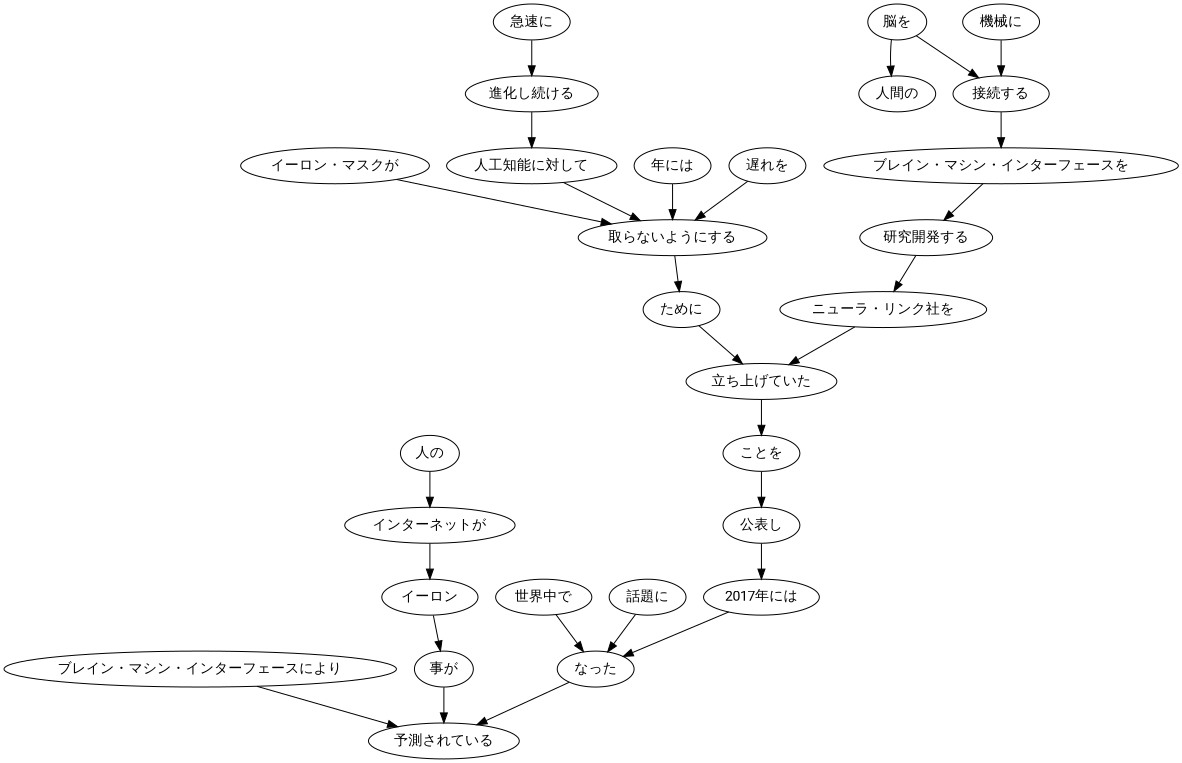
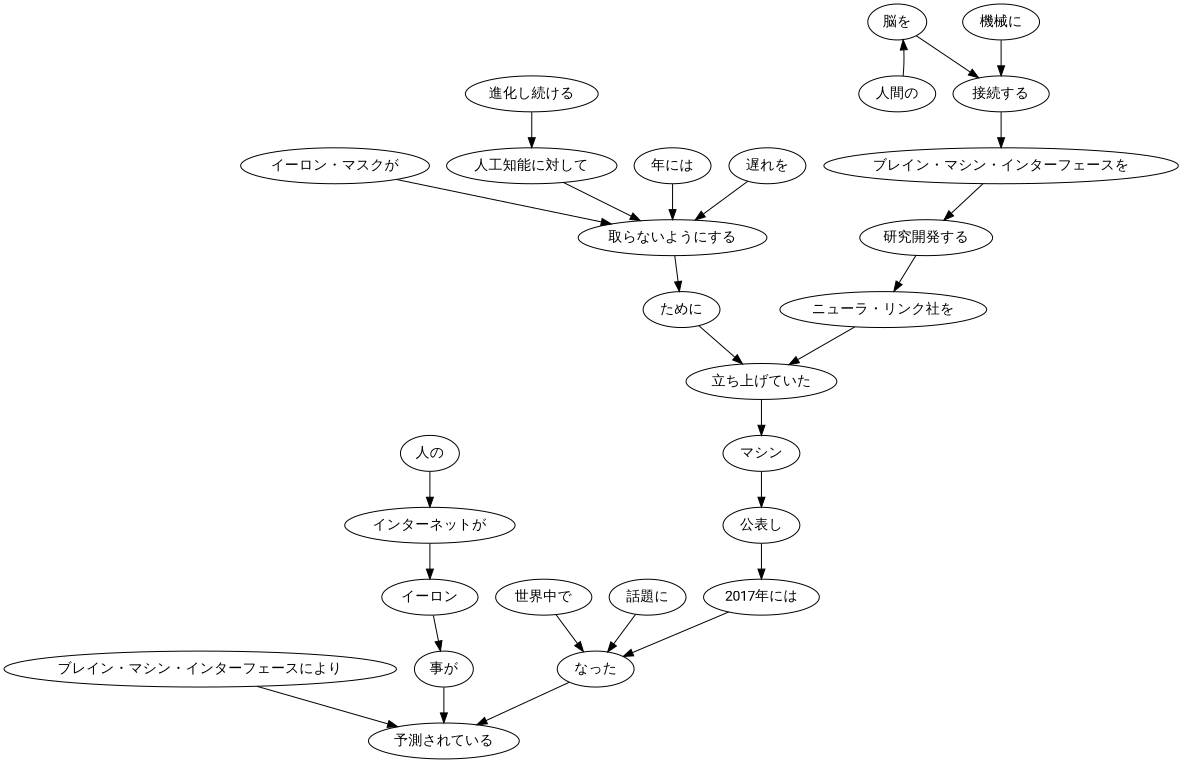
  digraph {
    fontname=Roboto
    node [fontname=Roboto]
    edge [fontname=Roboto]
    n1 [label="2017年には"]
    n2 [label="なった"]
    n3 [label="予測されている"]
    n4 [label="イーロン・マスクが"]
    n5 [label="取らないようにする"]
    n6 [label="ために"]
    n7 [label="立ち上げていた"]
-   n8 [label="急速に"]
    n9 [label="進化し続ける"]
    n10 [label="人工知能に対して"]
    n11 [label="年には"]
    n12 [label="遅れを"]
-   n13 [label="ことを"]
+   n13 [label="マシン"]
    n14 [label="公表し"]
    n15 [label="人間の"]
    n16 [label="脳を"]
    n17 [label="接続する"]
    n18 [label="ブレイン・マシン・インターフェースを"]
    n19 [label="研究開発する"]
    n20 [label="機械に"]
    n21 [label="ニューラ・リンク社を"]
    n22 [label="世界中で"]
    n23 [label="話題に"]
    n24 [label="ブレイン・マシン・インターフェースにより"]
    n25 [label="人の"]
    n26 [label="インターネットが"]
    n27 [label="イーロン"]
    n28 [label="事が"]
    n1 -> n2
    n2 -> n3
    n4 -> n5
    n5 -> n6
    n6 -> n7
    n7 -> n13
-   n8 -> n9
    n9 -> n10
    n10 -> n5
    n11 -> n5
    n12 -> n5
    n13 -> n14
    n14 -> n1
-   n16 -> n15
+   n15 -> n16
    n16 -> n17
    n17 -> n18
    n18 -> n19
    n19 -> n21
    n20 -> n17
    n21 -> n7
    n22 -> n2
    n23 -> n2
    n24 -> n3
    n25 -> n26
    n26 -> n27
    n27 -> n28
    n28 -> n3
  }
